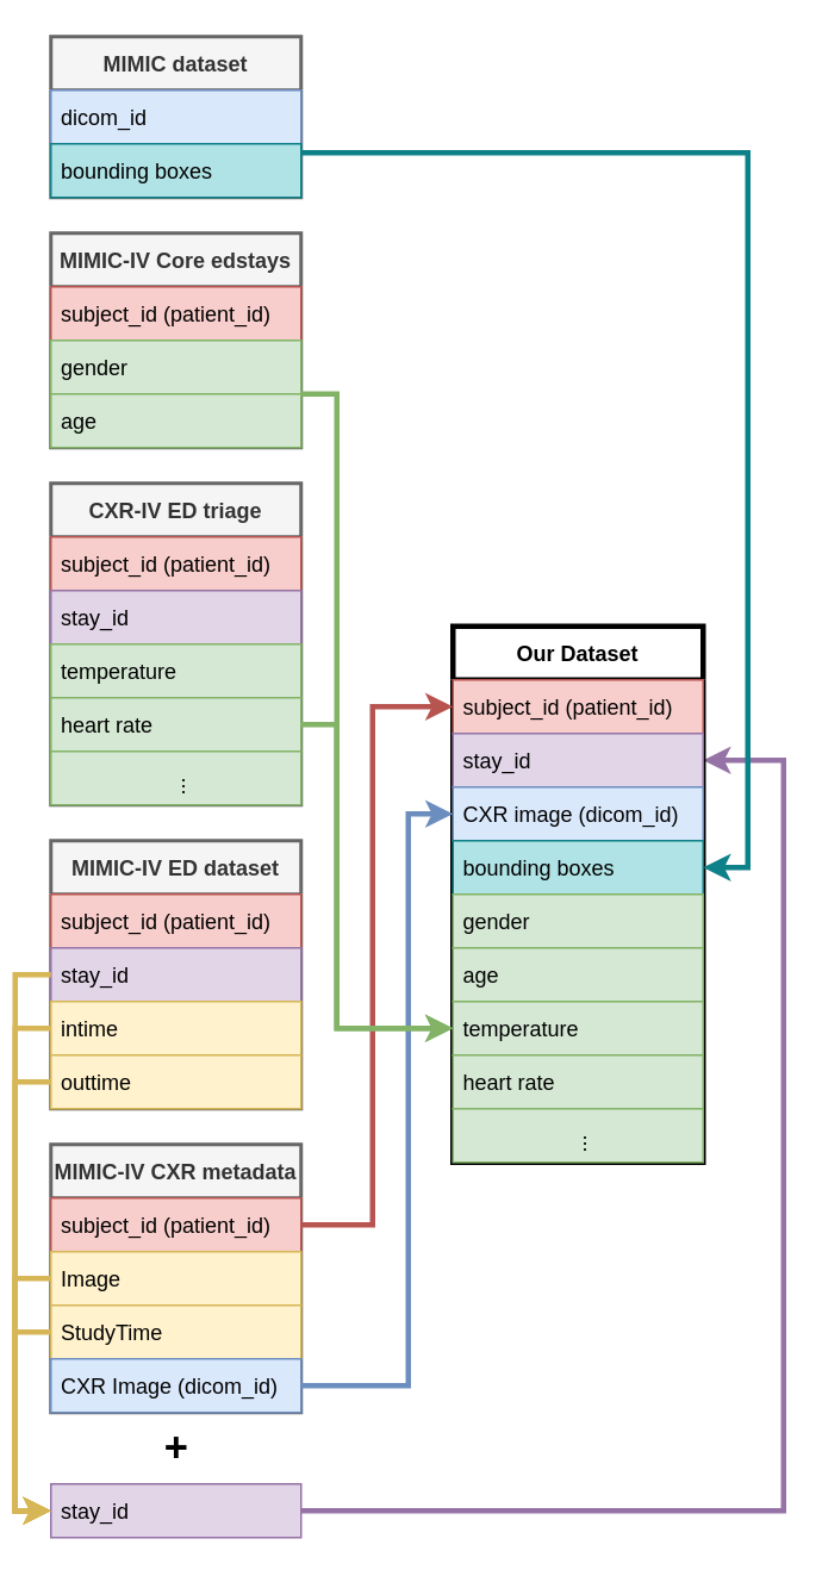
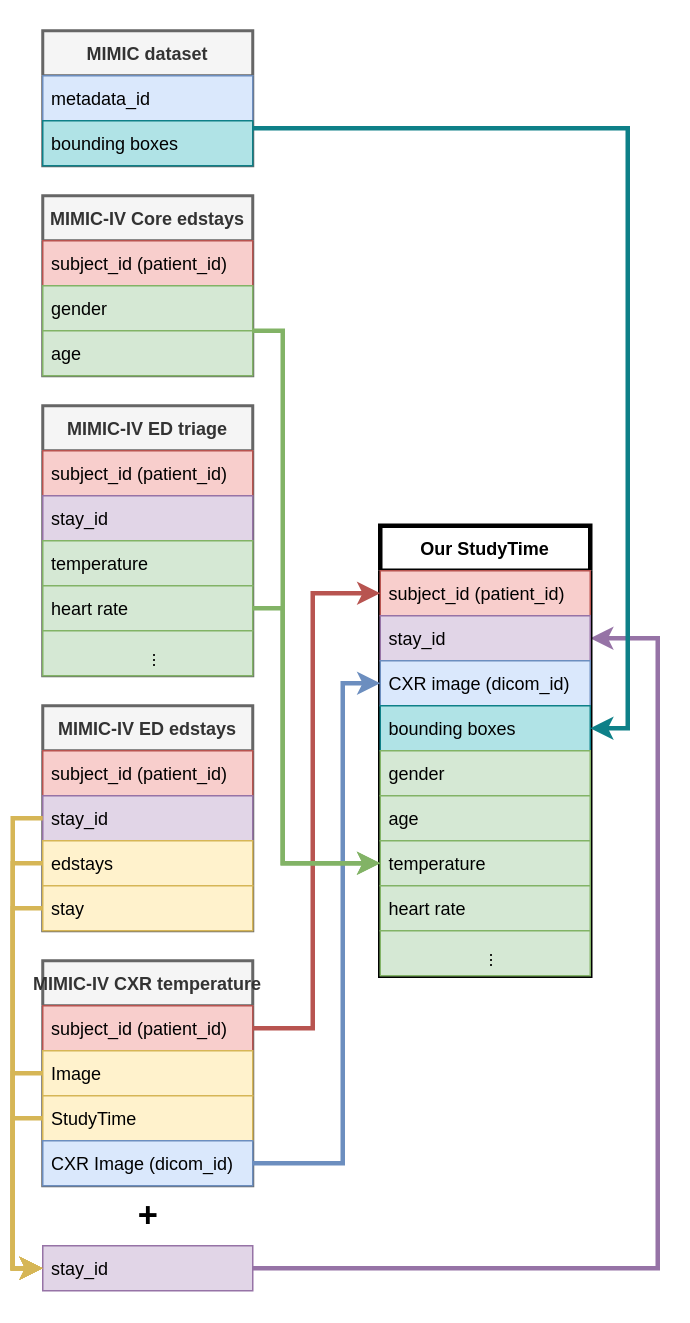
  <mxCell id="0" />
  <mxCell id="1" parent="0" />
  <mxCell id="2" value="MIMIC-IV Core edstays" style="swimlane;fontStyle=1;childLayout=stackLayout;horizontal=1;startSize=30;horizontalStack=0;resizeParent=1;resizeParentMax=0;resizeLast=0;collapsible=1;marginBottom=0;strokeWidth=2;fillColor=#f5f5f5;fontColor=#333333;strokeColor=#666666;" parent="1" vertex="1"><mxGeometry x="20" y="130" width="140" height="120" as="geometry" /></mxCell>
  <mxCell id="3" value="subject_id (patient_id)" style="text;strokeColor=#b85450;fillColor=#f8cecc;align=left;verticalAlign=middle;spacingLeft=4;spacingRight=4;overflow=hidden;points=[[0,0.5],[1,0.5]];portConstraint=eastwest;rotatable=0;horizontal=1;" parent="2" vertex="1"><mxGeometry y="30" width="140" height="30" as="geometry" /></mxCell>
  <mxCell id="4" value="gender" style="text;strokeColor=#82b366;fillColor=#d5e8d4;align=left;verticalAlign=middle;spacingLeft=4;spacingRight=4;overflow=hidden;points=[[0,0.5],[1,0.5]];portConstraint=eastwest;rotatable=0;" parent="2" vertex="1"><mxGeometry y="60" width="140" height="30" as="geometry" /></mxCell>
  <mxCell id="5" value="age" style="text;strokeColor=#82b366;fillColor=#d5e8d4;align=left;verticalAlign=middle;spacingLeft=4;spacingRight=4;overflow=hidden;points=[[0,0.5],[1,0.5]];portConstraint=eastwest;rotatable=0;" parent="2" vertex="1"><mxGeometry y="90" width="140" height="30" as="geometry" /></mxCell>
- <mxCell id="6" value="CXR-IV ED triage" style="swimlane;fontStyle=1;childLayout=stackLayout;horizontal=1;startSize=30;horizontalStack=0;resizeParent=1;resizeParentMax=0;resizeLast=0;collapsible=1;marginBottom=0;strokeWidth=2;fillColor=#f5f5f5;fontColor=#333333;strokeColor=#666666;" parent="1" vertex="1"><mxGeometry x="20" y="270" width="140" height="180" as="geometry" /></mxCell>
+ <mxCell id="6" value="MIMIC-IV ED triage" style="swimlane;fontStyle=1;childLayout=stackLayout;horizontal=1;startSize=30;horizontalStack=0;resizeParent=1;resizeParentMax=0;resizeLast=0;collapsible=1;marginBottom=0;strokeWidth=2;fillColor=#f5f5f5;fontColor=#333333;strokeColor=#666666;" parent="1" vertex="1"><mxGeometry x="20" y="270" width="140" height="180" as="geometry" /></mxCell>
  <mxCell id="7" value="subject_id (patient_id)" style="text;strokeColor=#b85450;fillColor=#f8cecc;align=left;verticalAlign=middle;spacingLeft=4;spacingRight=4;overflow=hidden;points=[[0,0.5],[1,0.5]];portConstraint=eastwest;rotatable=0;horizontal=1;" parent="6" vertex="1"><mxGeometry y="30" width="140" height="30" as="geometry" /></mxCell>
  <mxCell id="8" value="stay_id" style="text;strokeColor=#9673a6;fillColor=#e1d5e7;align=left;verticalAlign=middle;spacingLeft=4;spacingRight=4;overflow=hidden;points=[[0,0.5],[1,0.5]];portConstraint=eastwest;rotatable=0;" parent="6" vertex="1"><mxGeometry y="60" width="140" height="30" as="geometry" /></mxCell>
  <mxCell id="9" value="temperature" style="text;strokeColor=#82b366;fillColor=#d5e8d4;align=left;verticalAlign=middle;spacingLeft=4;spacingRight=4;overflow=hidden;points=[[0,0.5],[1,0.5]];portConstraint=eastwest;rotatable=0;" parent="6" vertex="1"><mxGeometry y="90" width="140" height="30" as="geometry" /></mxCell>
  <mxCell id="10" value="heart rate" style="text;strokeColor=#82b366;fillColor=#d5e8d4;align=left;verticalAlign=middle;spacingLeft=4;spacingRight=4;overflow=hidden;points=[[0,0.5],[1,0.5]];portConstraint=eastwest;rotatable=0;" parent="6" vertex="1"><mxGeometry y="120" width="140" height="30" as="geometry" /></mxCell>
  <mxCell id="11" value="..." style="text;strokeColor=#82b366;fillColor=#d5e8d4;align=left;verticalAlign=middle;spacingLeft=4;spacingRight=4;overflow=hidden;points=[[0,0.5],[1,0.5]];portConstraint=eastwest;rotatable=0;horizontal=0;" parent="6" vertex="1"><mxGeometry y="150" width="140" height="30" as="geometry" /></mxCell>
- <mxCell id="12" value="MIMIC-IV ED dataset" style="swimlane;fontStyle=1;childLayout=stackLayout;horizontal=1;startSize=30;horizontalStack=0;resizeParent=1;resizeParentMax=0;resizeLast=0;collapsible=1;marginBottom=0;fillColor=#f5f5f5;strokeColor=#666666;fontColor=#333333;strokeWidth=2;" parent="1" vertex="1"><mxGeometry x="20" y="470" width="140" height="150" as="geometry" /></mxCell>
+ <mxCell id="12" value="MIMIC-IV ED edstays" style="swimlane;fontStyle=1;childLayout=stackLayout;horizontal=1;startSize=30;horizontalStack=0;resizeParent=1;resizeParentMax=0;resizeLast=0;collapsible=1;marginBottom=0;fillColor=#f5f5f5;strokeColor=#666666;fontColor=#333333;strokeWidth=2;" parent="1" vertex="1"><mxGeometry x="20" y="470" width="140" height="150" as="geometry" /></mxCell>
  <mxCell id="13" value="subject_id (patient_id)" style="text;strokeColor=#b85450;fillColor=#f8cecc;align=left;verticalAlign=middle;spacingLeft=4;spacingRight=4;overflow=hidden;points=[[0,0.5],[1,0.5]];portConstraint=eastwest;rotatable=0;horizontal=1;" parent="12" vertex="1"><mxGeometry y="30" width="140" height="30" as="geometry" /></mxCell>
  <mxCell id="14" value="stay_id" style="text;strokeColor=#9673a6;fillColor=#e1d5e7;align=left;verticalAlign=middle;spacingLeft=4;spacingRight=4;overflow=hidden;points=[[0,0.5],[1,0.5]];portConstraint=eastwest;rotatable=0;" parent="12" vertex="1"><mxGeometry y="60" width="140" height="30" as="geometry" /></mxCell>
- <mxCell id="15" value="intime" style="text;strokeColor=#d6b656;fillColor=#fff2cc;align=left;verticalAlign=middle;spacingLeft=4;spacingRight=4;overflow=hidden;points=[[0,0.5],[1,0.5]];portConstraint=eastwest;rotatable=0;" parent="12" vertex="1"><mxGeometry y="90" width="140" height="30" as="geometry" /></mxCell>
- <mxCell id="16" value="outtime" style="text;strokeColor=#d6b656;fillColor=#fff2cc;align=left;verticalAlign=middle;spacingLeft=4;spacingRight=4;overflow=hidden;points=[[0,0.5],[1,0.5]];portConstraint=eastwest;rotatable=0;" parent="12" vertex="1"><mxGeometry y="120" width="140" height="30" as="geometry" /></mxCell>
- <mxCell id="17" value="MIMIC-IV CXR metadata" style="swimlane;fontStyle=1;childLayout=stackLayout;horizontal=1;startSize=30;horizontalStack=0;resizeParent=1;resizeParentMax=0;resizeLast=0;collapsible=1;marginBottom=0;fillColor=#f5f5f5;strokeColor=#666666;fontColor=#333333;strokeWidth=2;" parent="1" vertex="1"><mxGeometry x="20" y="640" width="140" height="150" as="geometry" /></mxCell>
+ <mxCell id="15" value="edstays" style="text;strokeColor=#d6b656;fillColor=#fff2cc;align=left;verticalAlign=middle;spacingLeft=4;spacingRight=4;overflow=hidden;points=[[0,0.5],[1,0.5]];portConstraint=eastwest;rotatable=0;" parent="12" vertex="1"><mxGeometry y="90" width="140" height="30" as="geometry" /></mxCell>
+ <mxCell id="16" value="stay" style="text;strokeColor=#d6b656;fillColor=#fff2cc;align=left;verticalAlign=middle;spacingLeft=4;spacingRight=4;overflow=hidden;points=[[0,0.5],[1,0.5]];portConstraint=eastwest;rotatable=0;" parent="12" vertex="1"><mxGeometry y="120" width="140" height="30" as="geometry" /></mxCell>
+ <mxCell id="17" value="MIMIC-IV CXR temperature" style="swimlane;fontStyle=1;childLayout=stackLayout;horizontal=1;startSize=30;horizontalStack=0;resizeParent=1;resizeParentMax=0;resizeLast=0;collapsible=1;marginBottom=0;fillColor=#f5f5f5;strokeColor=#666666;fontColor=#333333;strokeWidth=2;" parent="1" vertex="1"><mxGeometry x="20" y="640" width="140" height="150" as="geometry" /></mxCell>
  <mxCell id="18" value="subject_id (patient_id)" style="text;strokeColor=#b85450;fillColor=#f8cecc;align=left;verticalAlign=middle;spacingLeft=4;spacingRight=4;overflow=hidden;points=[[0,0.5],[1,0.5]];portConstraint=eastwest;rotatable=0;horizontal=1;" parent="17" vertex="1"><mxGeometry y="30" width="140" height="30" as="geometry" /></mxCell>
  <mxCell id="19" value="Image" style="text;strokeColor=#d6b656;fillColor=#fff2cc;align=left;verticalAlign=middle;spacingLeft=4;spacingRight=4;overflow=hidden;points=[[0,0.5],[1,0.5]];portConstraint=eastwest;rotatable=0;" parent="17" vertex="1"><mxGeometry y="60" width="140" height="30" as="geometry" /></mxCell>
  <mxCell id="20" value="StudyTime" style="text;strokeColor=#d6b656;fillColor=#fff2cc;align=left;verticalAlign=middle;spacingLeft=4;spacingRight=4;overflow=hidden;points=[[0,0.5],[1,0.5]];portConstraint=eastwest;rotatable=0;" parent="17" vertex="1"><mxGeometry y="90" width="140" height="30" as="geometry" /></mxCell>
  <mxCell id="21" value="CXR Image (dicom_id)" style="text;strokeColor=#6c8ebf;fillColor=#dae8fc;align=left;verticalAlign=middle;spacingLeft=4;spacingRight=4;overflow=hidden;points=[[0,0.5],[1,0.5]];portConstraint=eastwest;rotatable=0;" parent="17" vertex="1"><mxGeometry y="120" width="140" height="30" as="geometry" /></mxCell>
  <mxCell id="22" style="edgeStyle=orthogonalEdgeStyle;rounded=0;orthogonalLoop=1;jettySize=auto;html=1;entryX=0;entryY=0.5;entryDx=0;entryDy=0;fontSize=23;strokeColor=#d6b656;fillColor=#fff2cc;strokeWidth=3;" parent="1" source="15" target="24" edge="1"><mxGeometry relative="1" as="geometry"><mxPoint x="-10" y="910" as="targetPoint" /></mxGeometry></mxCell>
  <mxCell id="23" style="edgeStyle=orthogonalEdgeStyle;rounded=0;orthogonalLoop=1;jettySize=auto;html=1;entryX=1;entryY=0.5;entryDx=0;entryDy=0;fontSize=23;fillColor=#e1d5e7;strokeColor=#9673a6;strokeWidth=3;" parent="1" source="24" target="32" edge="1"><mxGeometry relative="1" as="geometry"><Array as="points"><mxPoint x="430" y="845" /><mxPoint x="430" y="425" /></Array></mxGeometry></mxCell>
  <mxCell id="24" value="stay_id" style="text;strokeColor=#9673a6;fillColor=#e1d5e7;align=left;verticalAlign=middle;spacingLeft=4;spacingRight=4;overflow=hidden;points=[[0,0.5],[1,0.5]];portConstraint=eastwest;rotatable=0;" parent="1" vertex="1"><mxGeometry x="20" y="830" width="140" height="30" as="geometry" /></mxCell>
  <mxCell id="25" style="edgeStyle=orthogonalEdgeStyle;rounded=0;orthogonalLoop=1;jettySize=auto;html=1;entryX=0;entryY=0.5;entryDx=0;entryDy=0;fontSize=23;strokeColor=#d6b656;fillColor=#fff2cc;strokeWidth=3;" parent="1" source="16" target="24" edge="1"><mxGeometry relative="1" as="geometry" /></mxCell>
  <mxCell id="26" style="edgeStyle=orthogonalEdgeStyle;rounded=0;orthogonalLoop=1;jettySize=auto;html=1;entryX=0;entryY=0.5;entryDx=0;entryDy=0;fontSize=23;strokeColor=#d6b656;fillColor=#fff2cc;strokeWidth=3;" parent="1" source="19" target="24" edge="1"><mxGeometry relative="1" as="geometry" /></mxCell>
  <mxCell id="27" style="edgeStyle=orthogonalEdgeStyle;rounded=0;orthogonalLoop=1;jettySize=auto;html=1;entryX=0;entryY=0.5;entryDx=0;entryDy=0;fontSize=23;strokeColor=#d6b656;fillColor=#fff2cc;strokeWidth=3;" parent="1" source="20" target="24" edge="1"><mxGeometry relative="1" as="geometry" /></mxCell>
  <mxCell id="28" value="&lt;font style=&quot;font-size: 23px&quot;&gt;&lt;b&gt;+&lt;/b&gt;&lt;/font&gt;" style="text;html=1;align=center;verticalAlign=middle;resizable=0;points=[];autosize=1;strokeColor=none;fillColor=none;" parent="1" vertex="1"><mxGeometry x="75" y="800" width="30" height="20" as="geometry" /></mxCell>
  <mxCell id="29" style="edgeStyle=orthogonalEdgeStyle;rounded=0;orthogonalLoop=1;jettySize=auto;html=1;entryX=0;entryY=0.5;entryDx=0;entryDy=0;fontSize=23;fillColor=#fff2cc;strokeColor=#d6b656;strokeWidth=3;" parent="1" source="14" target="24" edge="1"><mxGeometry relative="1" as="geometry" /></mxCell>
- <mxCell id="30" value="Our Dataset" style="swimlane;fontStyle=1;childLayout=stackLayout;horizontal=1;startSize=30;horizontalStack=0;resizeParent=1;resizeParentMax=0;resizeLast=0;collapsible=1;marginBottom=0;strokeWidth=3;" parent="1" vertex="1"><mxGeometry x="245" y="350" width="140" height="300" as="geometry" /></mxCell>
+ <mxCell id="30" value="Our StudyTime" style="swimlane;fontStyle=1;childLayout=stackLayout;horizontal=1;startSize=30;horizontalStack=0;resizeParent=1;resizeParentMax=0;resizeLast=0;collapsible=1;marginBottom=0;strokeWidth=3;" parent="1" vertex="1"><mxGeometry x="245" y="350" width="140" height="300" as="geometry" /></mxCell>
  <mxCell id="31" value="subject_id (patient_id)" style="text;strokeColor=#b85450;fillColor=#f8cecc;align=left;verticalAlign=middle;spacingLeft=4;spacingRight=4;overflow=hidden;points=[[0,0.5],[1,0.5]];portConstraint=eastwest;rotatable=0;horizontal=1;" parent="30" vertex="1"><mxGeometry y="30" width="140" height="30" as="geometry" /></mxCell>
  <mxCell id="32" value="stay_id" style="text;strokeColor=#9673a6;fillColor=#e1d5e7;align=left;verticalAlign=middle;spacingLeft=4;spacingRight=4;overflow=hidden;points=[[0,0.5],[1,0.5]];portConstraint=eastwest;rotatable=0;" parent="30" vertex="1"><mxGeometry y="60" width="140" height="30" as="geometry" /></mxCell>
  <mxCell id="33" value="CXR image (dicom_id)" style="text;strokeColor=#6c8ebf;fillColor=#dae8fc;align=left;verticalAlign=middle;spacingLeft=4;spacingRight=4;overflow=hidden;points=[[0,0.5],[1,0.5]];portConstraint=eastwest;rotatable=0;" parent="30" vertex="1"><mxGeometry y="90" width="140" height="30" as="geometry" /></mxCell>
  <mxCell id="34" value="bounding boxes" style="text;strokeColor=#0e8088;fillColor=#b0e3e6;align=left;verticalAlign=middle;spacingLeft=4;spacingRight=4;overflow=hidden;points=[[0,0.5],[1,0.5]];portConstraint=eastwest;rotatable=0;" parent="30" vertex="1"><mxGeometry y="120" width="140" height="30" as="geometry" /></mxCell>
  <mxCell id="35" value="gender" style="text;strokeColor=#82b366;fillColor=#d5e8d4;align=left;verticalAlign=middle;spacingLeft=4;spacingRight=4;overflow=hidden;points=[[0,0.5],[1,0.5]];portConstraint=eastwest;rotatable=0;strokeWidth=1;" parent="30" vertex="1"><mxGeometry y="150" width="140" height="30" as="geometry" /></mxCell>
  <mxCell id="36" value="age" style="text;strokeColor=#82b366;fillColor=#d5e8d4;align=left;verticalAlign=middle;spacingLeft=4;spacingRight=4;overflow=hidden;points=[[0,0.5],[1,0.5]];portConstraint=eastwest;rotatable=0;strokeWidth=1;" parent="30" vertex="1"><mxGeometry y="180" width="140" height="30" as="geometry" /></mxCell>
  <mxCell id="37" value="temperature" style="text;strokeColor=#82b366;fillColor=#d5e8d4;align=left;verticalAlign=middle;spacingLeft=4;spacingRight=4;overflow=hidden;points=[[0,0.5],[1,0.5]];portConstraint=eastwest;rotatable=0;strokeWidth=1;" parent="30" vertex="1"><mxGeometry y="210" width="140" height="30" as="geometry" /></mxCell>
  <mxCell id="38" value="heart rate" style="text;strokeColor=#82b366;fillColor=#d5e8d4;align=left;verticalAlign=middle;spacingLeft=4;spacingRight=4;overflow=hidden;points=[[0,0.5],[1,0.5]];portConstraint=eastwest;rotatable=0;strokeWidth=1;" parent="30" vertex="1"><mxGeometry y="240" width="140" height="30" as="geometry" /></mxCell>
  <mxCell id="39" value="..." style="text;strokeColor=#82b366;fillColor=#d5e8d4;align=left;verticalAlign=middle;spacingLeft=4;spacingRight=4;overflow=hidden;points=[[0,0.5],[1,0.5]];portConstraint=eastwest;rotatable=0;horizontal=0;strokeWidth=1;" parent="30" vertex="1"><mxGeometry y="270" width="140" height="30" as="geometry" /></mxCell>
  <mxCell id="40" style="edgeStyle=orthogonalEdgeStyle;rounded=0;orthogonalLoop=1;jettySize=auto;html=1;fontSize=23;fillColor=#dae8fc;strokeColor=#6c8ebf;strokeWidth=3;" parent="1" source="21" target="33" edge="1"><mxGeometry relative="1" as="geometry"><Array as="points"><mxPoint x="220" y="775" /><mxPoint x="220" y="455" /></Array></mxGeometry></mxCell>
  <mxCell id="41" style="edgeStyle=orthogonalEdgeStyle;rounded=0;orthogonalLoop=1;jettySize=auto;html=1;fontSize=23;fillColor=#f8cecc;strokeColor=#b85450;strokeWidth=3;" parent="1" source="18" target="31" edge="1"><mxGeometry relative="1" as="geometry"><Array as="points"><mxPoint x="200" y="685" /><mxPoint x="200" y="395" /></Array></mxGeometry></mxCell>
  <mxCell id="42" style="edgeStyle=orthogonalEdgeStyle;rounded=0;orthogonalLoop=1;jettySize=auto;html=1;fontSize=23;strokeColor=#82b366;strokeWidth=3;fillColor=#d5e8d4;" parent="1" source="10" target="37" edge="1"><mxGeometry relative="1" as="geometry"><Array as="points"><mxPoint x="180" y="405" /><mxPoint x="180" y="575" /></Array></mxGeometry></mxCell>
  <mxCell id="43" style="edgeStyle=orthogonalEdgeStyle;rounded=0;orthogonalLoop=1;jettySize=auto;html=1;entryX=0;entryY=0.5;entryDx=0;entryDy=0;fontSize=23;strokeColor=#82b366;strokeWidth=3;fillColor=#d5e8d4;" parent="1" source="4" target="37" edge="1"><mxGeometry relative="1" as="geometry"><Array as="points"><mxPoint x="180" y="220" /><mxPoint x="180" y="575" /></Array></mxGeometry></mxCell>
  <mxCell id="44" value="MIMIC dataset" style="swimlane;fontStyle=1;childLayout=stackLayout;horizontal=1;startSize=30;horizontalStack=0;resizeParent=1;resizeParentMax=0;resizeLast=0;collapsible=1;marginBottom=0;strokeWidth=2;fillColor=#f5f5f5;fontColor=#333333;strokeColor=#666666;" parent="1" vertex="1"><mxGeometry x="20" y="20" width="140" height="90" as="geometry" /></mxCell>
- <mxCell id="45" value="dicom_id" style="text;strokeColor=#6c8ebf;fillColor=#dae8fc;align=left;verticalAlign=middle;spacingLeft=4;spacingRight=4;overflow=hidden;points=[[0,0.5],[1,0.5]];portConstraint=eastwest;rotatable=0;horizontal=1;" parent="44" vertex="1"><mxGeometry y="30" width="140" height="30" as="geometry" /></mxCell>
+ <mxCell id="45" value="metadata_id" style="text;strokeColor=#6c8ebf;fillColor=#dae8fc;align=left;verticalAlign=middle;spacingLeft=4;spacingRight=4;overflow=hidden;points=[[0,0.5],[1,0.5]];portConstraint=eastwest;rotatable=0;horizontal=1;" parent="44" vertex="1"><mxGeometry y="30" width="140" height="30" as="geometry" /></mxCell>
  <mxCell id="46" value="bounding boxes" style="text;strokeColor=#0e8088;fillColor=#b0e3e6;align=left;verticalAlign=middle;spacingLeft=4;spacingRight=4;overflow=hidden;points=[[0,0.5],[1,0.5]];portConstraint=eastwest;rotatable=0;" parent="44" vertex="1"><mxGeometry y="60" width="140" height="30" as="geometry" /></mxCell>
  <mxCell id="47" style="edgeStyle=orthogonalEdgeStyle;rounded=0;orthogonalLoop=1;jettySize=auto;html=1;entryX=1;entryY=0.5;entryDx=0;entryDy=0;fontSize=23;strokeColor=#0e8088;strokeWidth=3;fillColor=#b0e3e6;" parent="1" source="46" target="34" edge="1"><mxGeometry relative="1" as="geometry"><Array as="points"><mxPoint x="410" y="85" /><mxPoint x="410" y="485" /></Array></mxGeometry></mxCell>
